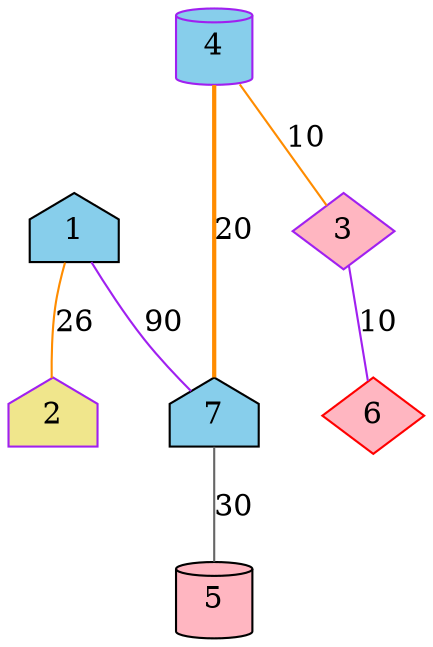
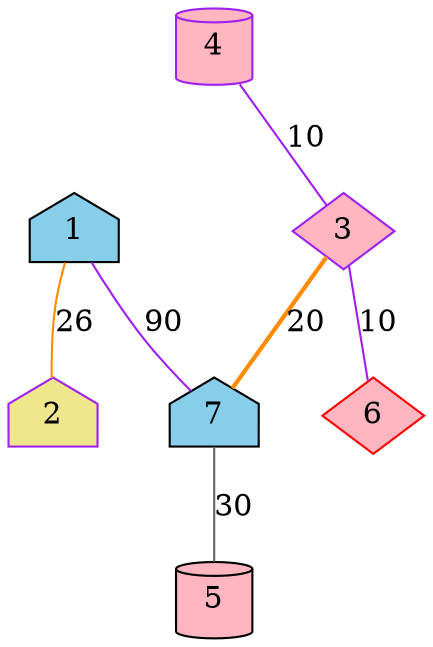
  strict graph {
    node [color=black fillcolor=lightpink shape=house style=filled]
    edge [color=darkorange style=solid weight=20]
    1 [fillcolor=skyblue width=0.5]
    2 [color=purple fillcolor=khaki width=0.5]
    7 [fillcolor=skyblue width=0.5]
    5 [shape=cylinder width=0.5]
-   4 [color=purple fillcolor=skyblue shape=cylinder width=0.5]
+   4 [color=purple shape=cylinder width=0.5]
    3 [color=purple shape=diamond width=0.5]
    6 [color=red shape=diamond width=0.5]
    1 -- 2 [label=26]
    1 -- 7 [color=purple label=90]
    7 -- 5 [color=gray40 label=30 weight=30]
-   4 -- 7 [label=20 style=bold]
-   4 -- 3 [label=10 weight=10]
+   3 -- 7 [label=20 style=bold]
+   4 -- 3 [color=purple label=10 weight=10]
    3 -- 6 [color=purple label=10 weight=10]
  }
